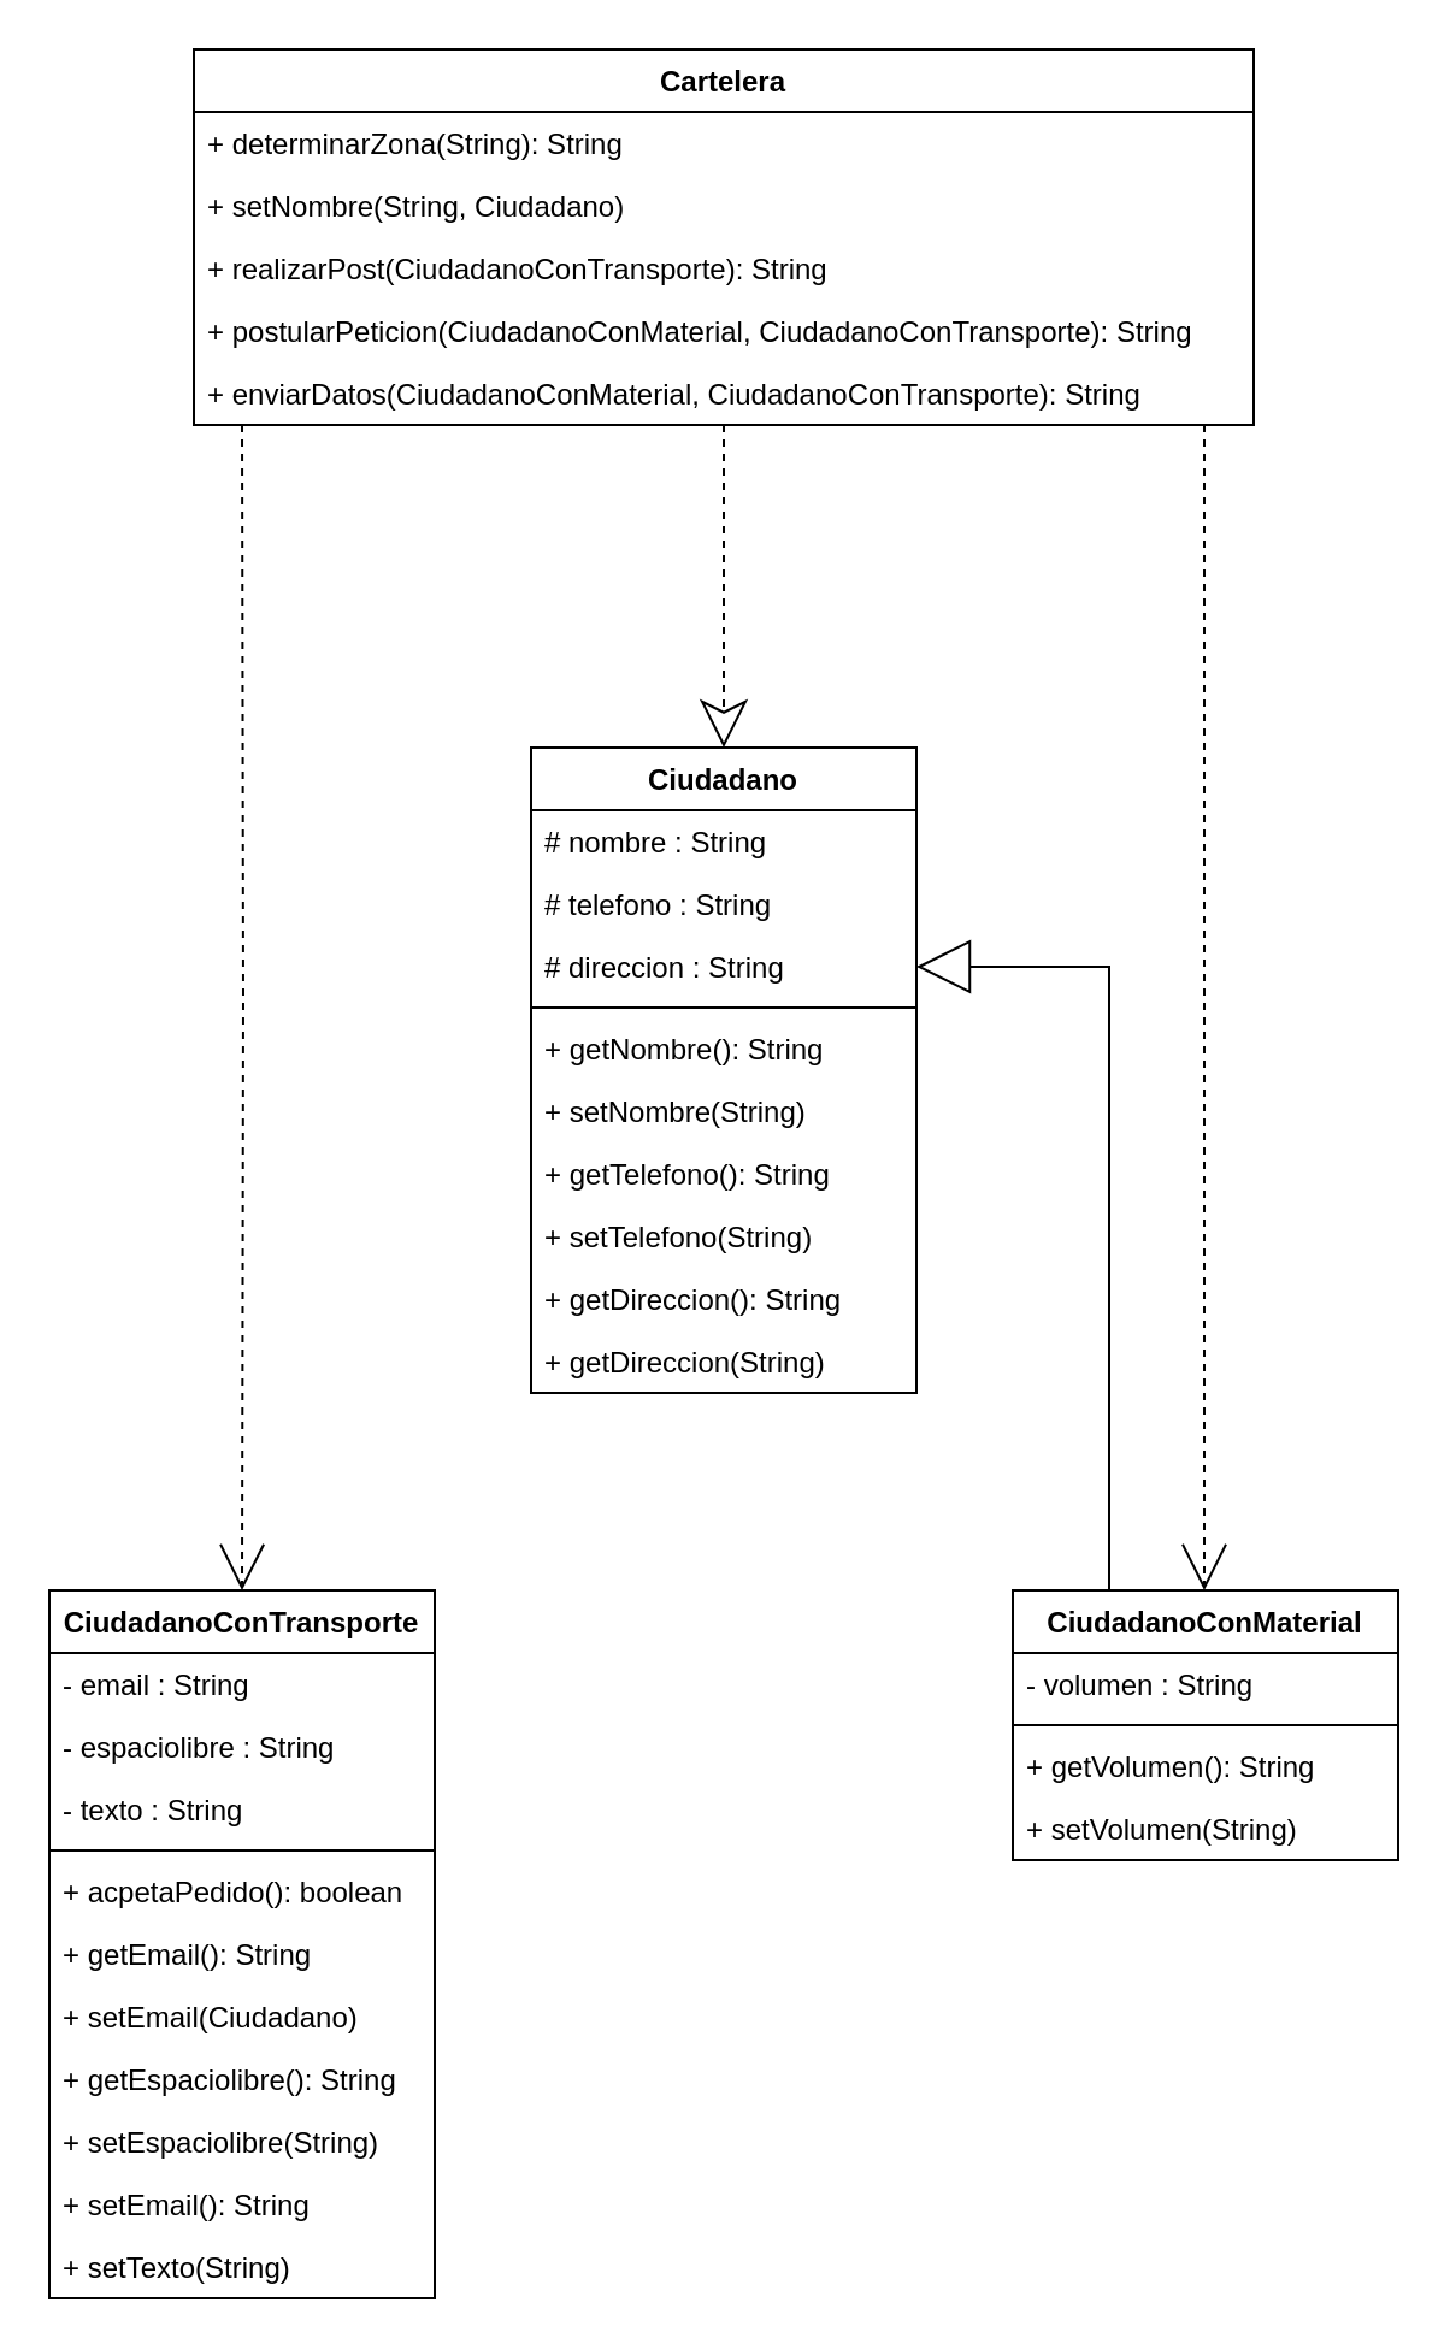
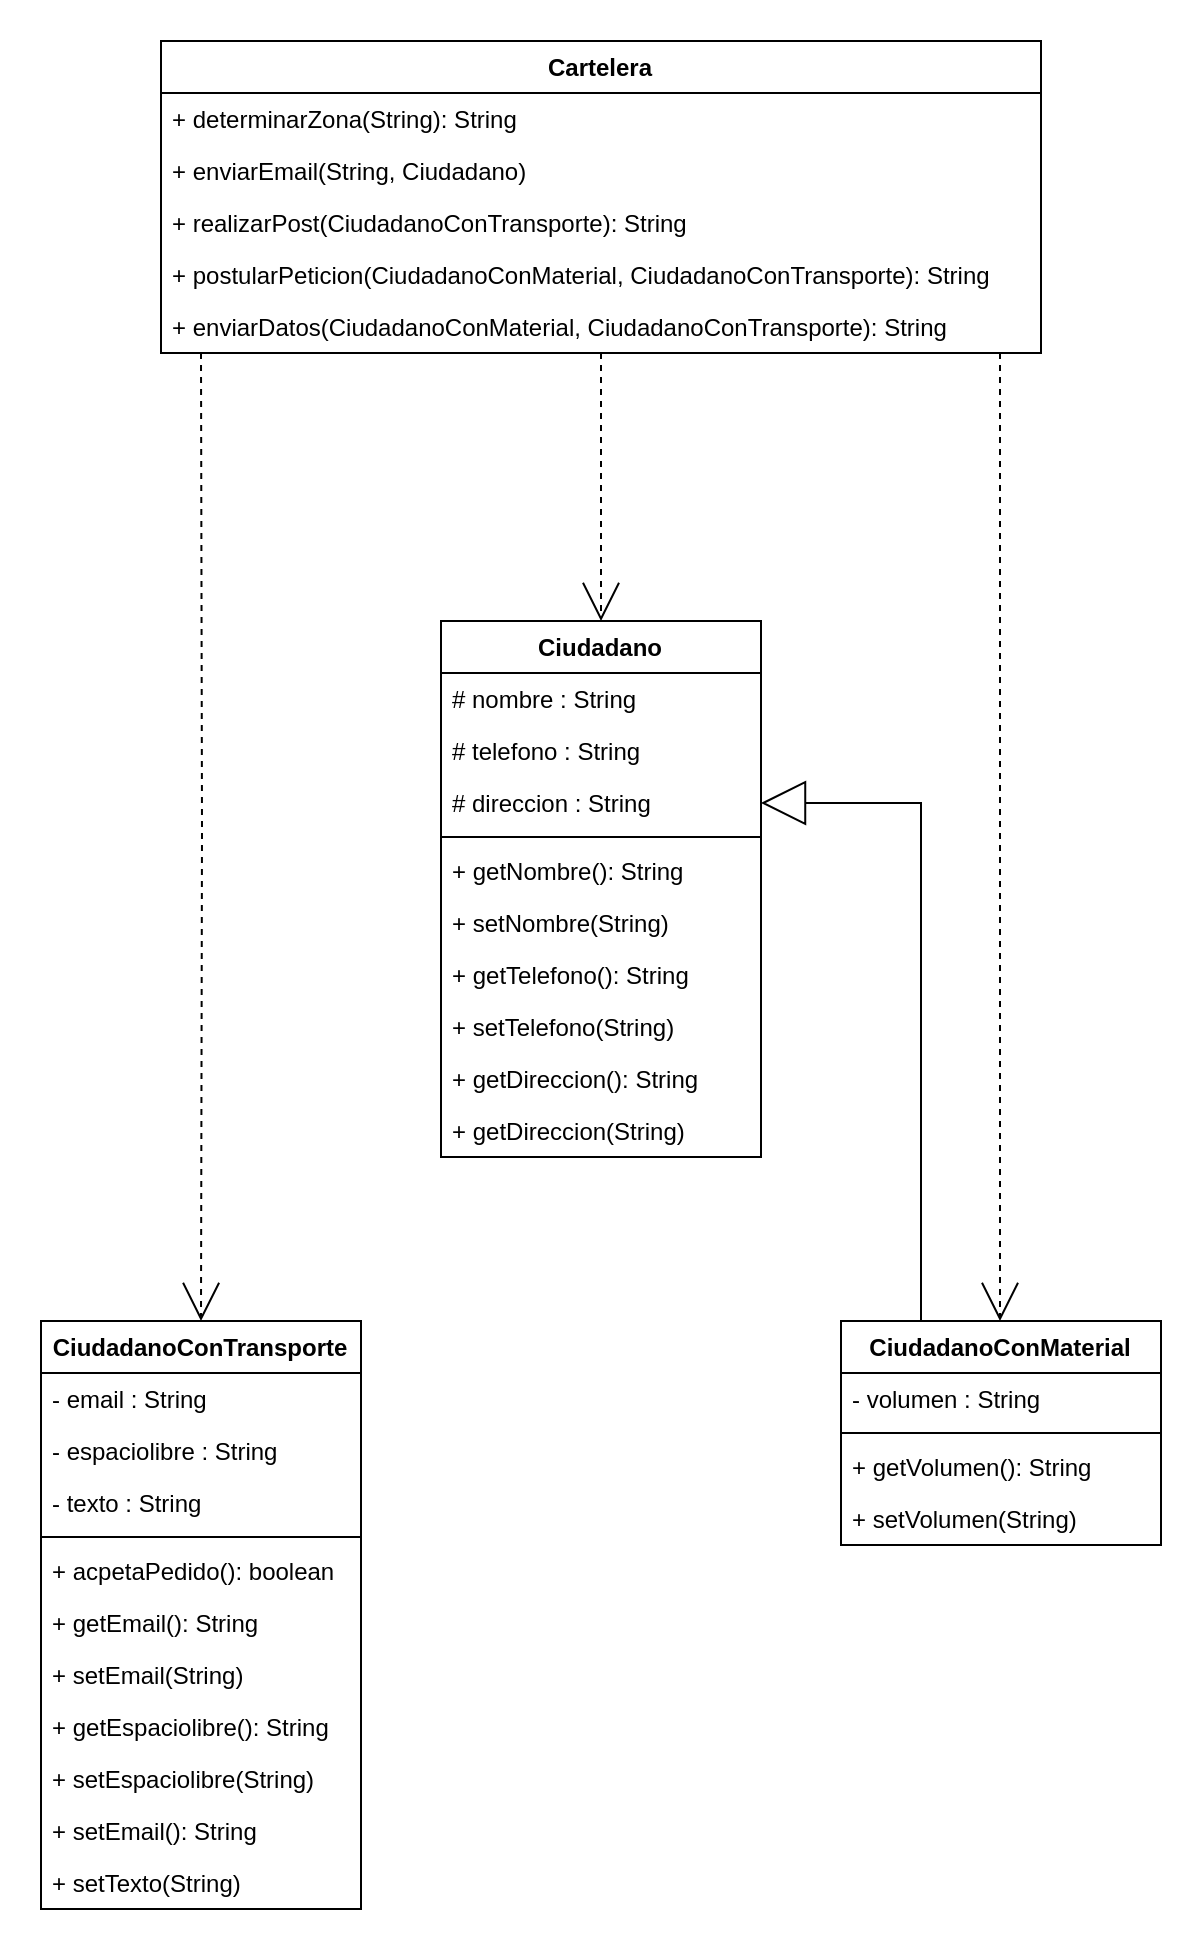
  <mxCell id="0" />
  <mxCell id="1" parent="0" />
  <mxCell id="2" value="CiudadanoConTransporte" style="swimlane;fontStyle=1;align=center;verticalAlign=top;childLayout=stackLayout;horizontal=1;startSize=26;horizontalStack=0;resizeParent=1;resizeParentMax=0;resizeLast=0;collapsible=1;marginBottom=0;" parent="1" vertex="1"><mxGeometry x="20" y="660" width="160" height="294" as="geometry" /></mxCell>
  <mxCell id="3" value="- email : String" style="text;strokeColor=none;fillColor=none;align=left;verticalAlign=top;spacingLeft=4;spacingRight=4;overflow=hidden;rotatable=0;points=[[0,0.5],[1,0.5]];portConstraint=eastwest;" parent="2" vertex="1"><mxGeometry y="26" width="160" height="26" as="geometry" /></mxCell>
  <mxCell id="4" value="- espaciolibre : String" style="text;strokeColor=none;fillColor=none;align=left;verticalAlign=top;spacingLeft=4;spacingRight=4;overflow=hidden;rotatable=0;points=[[0,0.5],[1,0.5]];portConstraint=eastwest;" parent="2" vertex="1"><mxGeometry y="52" width="160" height="26" as="geometry" /></mxCell>
  <mxCell id="5" value="- texto : String" style="text;strokeColor=none;fillColor=none;align=left;verticalAlign=top;spacingLeft=4;spacingRight=4;overflow=hidden;rotatable=0;points=[[0,0.5],[1,0.5]];portConstraint=eastwest;" parent="2" vertex="1"><mxGeometry y="78" width="160" height="26" as="geometry" /></mxCell>
  <mxCell id="6" value="" style="line;strokeWidth=1;fillColor=none;align=left;verticalAlign=middle;spacingTop=-1;spacingLeft=3;spacingRight=3;rotatable=0;labelPosition=right;points=[];portConstraint=eastwest;" parent="2" vertex="1"><mxGeometry y="104" width="160" height="8" as="geometry" /></mxCell>
  <mxCell id="7" value="+ acpetaPedido(): boolean" style="text;strokeColor=none;fillColor=none;align=left;verticalAlign=top;spacingLeft=4;spacingRight=4;overflow=hidden;rotatable=0;points=[[0,0.5],[1,0.5]];portConstraint=eastwest;" parent="2" vertex="1"><mxGeometry y="112" width="160" height="26" as="geometry" /></mxCell>
  <mxCell id="8" value="+ getEmail(): String" style="text;strokeColor=none;fillColor=none;align=left;verticalAlign=top;spacingLeft=4;spacingRight=4;overflow=hidden;rotatable=0;points=[[0,0.5],[1,0.5]];portConstraint=eastwest;" parent="2" vertex="1"><mxGeometry y="138" width="160" height="26" as="geometry" /></mxCell>
- <mxCell id="9" value="+ setEmail(Ciudadano)" style="text;strokeColor=none;fillColor=none;align=left;verticalAlign=top;spacingLeft=4;spacingRight=4;overflow=hidden;rotatable=0;points=[[0,0.5],[1,0.5]];portConstraint=eastwest;" parent="2" vertex="1"><mxGeometry y="164" width="160" height="26" as="geometry" /></mxCell>
+ <mxCell id="9" value="+ setEmail(String)" style="text;strokeColor=none;fillColor=none;align=left;verticalAlign=top;spacingLeft=4;spacingRight=4;overflow=hidden;rotatable=0;points=[[0,0.5],[1,0.5]];portConstraint=eastwest;" parent="2" vertex="1"><mxGeometry y="164" width="160" height="26" as="geometry" /></mxCell>
  <mxCell id="10" value="+ getEspaciolibre(): String" style="text;strokeColor=none;fillColor=none;align=left;verticalAlign=top;spacingLeft=4;spacingRight=4;overflow=hidden;rotatable=0;points=[[0,0.5],[1,0.5]];portConstraint=eastwest;" parent="2" vertex="1"><mxGeometry y="190" width="160" height="26" as="geometry" /></mxCell>
  <mxCell id="11" value="+ setEspaciolibre(String)" style="text;strokeColor=none;fillColor=none;align=left;verticalAlign=top;spacingLeft=4;spacingRight=4;overflow=hidden;rotatable=0;points=[[0,0.5],[1,0.5]];portConstraint=eastwest;" parent="2" vertex="1"><mxGeometry y="216" width="160" height="26" as="geometry" /></mxCell>
  <mxCell id="12" value="+ setEmail(): String" style="text;strokeColor=none;fillColor=none;align=left;verticalAlign=top;spacingLeft=4;spacingRight=4;overflow=hidden;rotatable=0;points=[[0,0.5],[1,0.5]];portConstraint=eastwest;" parent="2" vertex="1"><mxGeometry y="242" width="160" height="26" as="geometry" /></mxCell>
  <mxCell id="13" value="+ setTexto(String)" style="text;strokeColor=none;fillColor=none;align=left;verticalAlign=top;spacingLeft=4;spacingRight=4;overflow=hidden;rotatable=0;points=[[0,0.5],[1,0.5]];portConstraint=eastwest;" parent="2" vertex="1"><mxGeometry y="268" width="160" height="26" as="geometry" /></mxCell>
  <mxCell id="14" value="CiudadanoConMaterial" style="swimlane;fontStyle=1;align=center;verticalAlign=top;childLayout=stackLayout;horizontal=1;startSize=26;horizontalStack=0;resizeParent=1;resizeParentMax=0;resizeLast=0;collapsible=1;marginBottom=0;" parent="1" vertex="1"><mxGeometry x="420" y="660" width="160" height="112" as="geometry" /></mxCell>
  <mxCell id="15" value="- volumen : String" style="text;strokeColor=none;fillColor=none;align=left;verticalAlign=top;spacingLeft=4;spacingRight=4;overflow=hidden;rotatable=0;points=[[0,0.5],[1,0.5]];portConstraint=eastwest;" parent="14" vertex="1"><mxGeometry y="26" width="160" height="26" as="geometry" /></mxCell>
  <mxCell id="16" value="" style="line;strokeWidth=1;fillColor=none;align=left;verticalAlign=middle;spacingTop=-1;spacingLeft=3;spacingRight=3;rotatable=0;labelPosition=right;points=[];portConstraint=eastwest;" parent="14" vertex="1"><mxGeometry y="52" width="160" height="8" as="geometry" /></mxCell>
  <mxCell id="17" value="+ getVolumen(): String" style="text;strokeColor=none;fillColor=none;align=left;verticalAlign=top;spacingLeft=4;spacingRight=4;overflow=hidden;rotatable=0;points=[[0,0.5],[1,0.5]];portConstraint=eastwest;" parent="14" vertex="1"><mxGeometry y="60" width="160" height="26" as="geometry" /></mxCell>
  <mxCell id="18" value="+ setVolumen(String)" style="text;strokeColor=none;fillColor=none;align=left;verticalAlign=top;spacingLeft=4;spacingRight=4;overflow=hidden;rotatable=0;points=[[0,0.5],[1,0.5]];portConstraint=eastwest;" parent="14" vertex="1"><mxGeometry y="86" width="160" height="26" as="geometry" /></mxCell>
  <mxCell id="19" value="Ciudadano" style="swimlane;fontStyle=1;align=center;verticalAlign=top;childLayout=stackLayout;horizontal=1;startSize=26;horizontalStack=0;resizeParent=1;resizeParentMax=0;resizeLast=0;collapsible=1;marginBottom=0;" parent="1" vertex="1"><mxGeometry x="220" y="310" width="160" height="268" as="geometry" /></mxCell>
  <mxCell id="20" value="# nombre : String" style="text;strokeColor=none;fillColor=none;align=left;verticalAlign=top;spacingLeft=4;spacingRight=4;overflow=hidden;rotatable=0;points=[[0,0.5],[1,0.5]];portConstraint=eastwest;" parent="19" vertex="1"><mxGeometry y="26" width="160" height="26" as="geometry" /></mxCell>
  <mxCell id="21" value="# telefono : String" style="text;strokeColor=none;fillColor=none;align=left;verticalAlign=top;spacingLeft=4;spacingRight=4;overflow=hidden;rotatable=0;points=[[0,0.5],[1,0.5]];portConstraint=eastwest;" parent="19" vertex="1"><mxGeometry y="52" width="160" height="26" as="geometry" /></mxCell>
  <mxCell id="22" value="# direccion : String" style="text;strokeColor=none;fillColor=none;align=left;verticalAlign=top;spacingLeft=4;spacingRight=4;overflow=hidden;rotatable=0;points=[[0,0.5],[1,0.5]];portConstraint=eastwest;" parent="19" vertex="1"><mxGeometry y="78" width="160" height="26" as="geometry" /></mxCell>
  <mxCell id="23" value="" style="line;strokeWidth=1;fillColor=none;align=left;verticalAlign=middle;spacingTop=-1;spacingLeft=3;spacingRight=3;rotatable=0;labelPosition=right;points=[];portConstraint=eastwest;" parent="19" vertex="1"><mxGeometry y="104" width="160" height="8" as="geometry" /></mxCell>
  <mxCell id="24" value="+ getNombre(): String" style="text;strokeColor=none;fillColor=none;align=left;verticalAlign=top;spacingLeft=4;spacingRight=4;overflow=hidden;rotatable=0;points=[[0,0.5],[1,0.5]];portConstraint=eastwest;" parent="19" vertex="1"><mxGeometry y="112" width="160" height="26" as="geometry" /></mxCell>
  <mxCell id="25" value="+ setNombre(String)" style="text;strokeColor=none;fillColor=none;align=left;verticalAlign=top;spacingLeft=4;spacingRight=4;overflow=hidden;rotatable=0;points=[[0,0.5],[1,0.5]];portConstraint=eastwest;" parent="19" vertex="1"><mxGeometry y="138" width="160" height="26" as="geometry" /></mxCell>
  <mxCell id="26" value="+ getTelefono(): String" style="text;strokeColor=none;fillColor=none;align=left;verticalAlign=top;spacingLeft=4;spacingRight=4;overflow=hidden;rotatable=0;points=[[0,0.5],[1,0.5]];portConstraint=eastwest;" parent="19" vertex="1"><mxGeometry y="164" width="160" height="26" as="geometry" /></mxCell>
  <mxCell id="27" value="+ setTelefono(String)" style="text;strokeColor=none;fillColor=none;align=left;verticalAlign=top;spacingLeft=4;spacingRight=4;overflow=hidden;rotatable=0;points=[[0,0.5],[1,0.5]];portConstraint=eastwest;" parent="19" vertex="1"><mxGeometry y="190" width="160" height="26" as="geometry" /></mxCell>
  <mxCell id="28" value="+ getDireccion(): String" style="text;strokeColor=none;fillColor=none;align=left;verticalAlign=top;spacingLeft=4;spacingRight=4;overflow=hidden;rotatable=0;points=[[0,0.5],[1,0.5]];portConstraint=eastwest;" parent="19" vertex="1"><mxGeometry y="216" width="160" height="26" as="geometry" /></mxCell>
  <mxCell id="29" value="+ getDireccion(String)" style="text;strokeColor=none;fillColor=none;align=left;verticalAlign=top;spacingLeft=4;spacingRight=4;overflow=hidden;rotatable=0;points=[[0,0.5],[1,0.5]];portConstraint=eastwest;" parent="19" vertex="1"><mxGeometry y="242" width="160" height="26" as="geometry" /></mxCell>
  <mxCell id="30" style="edgeStyle=orthogonalEdgeStyle;rounded=0;orthogonalLoop=1;jettySize=auto;html=1;entryX=1;entryY=0.5;entryDx=0;entryDy=0;endArrow=block;endFill=0;strokeWidth=1;endSize=20;exitX=0.5;exitY=0;exitDx=0;exitDy=0;" parent="1" source="14" target="22" edge="1"><mxGeometry relative="1" as="geometry"><mxPoint x="140" y="360" as="sourcePoint" /><mxPoint x="230" y="4.112" as="targetPoint" /><Array as="points"><mxPoint x="460" y="660" /><mxPoint x="460" y="401" /></Array></mxGeometry></mxCell>
- <mxCell id="31" style="edgeStyle=orthogonalEdgeStyle;rounded=0;orthogonalLoop=1;jettySize=auto;html=1;entryX=0.5;entryY=0;entryDx=0;entryDy=0;endArrow=classic;endFill=0;endSize=17;strokeWidth=1;dashed=1;" parent="1" source="32" target="19" edge="1"><mxGeometry relative="1" as="geometry" /></mxCell>
+ <mxCell id="31" style="edgeStyle=orthogonalEdgeStyle;rounded=0;orthogonalLoop=1;jettySize=auto;html=1;entryX=0.5;entryY=0;entryDx=0;entryDy=0;endArrow=open;endFill=0;endSize=17;strokeWidth=1;dashed=1;" parent="1" source="32" target="19" edge="1"><mxGeometry relative="1" as="geometry" /></mxCell>
  <mxCell id="32" value="Cartelera" style="swimlane;fontStyle=1;childLayout=stackLayout;horizontal=1;startSize=26;fillColor=none;horizontalStack=0;resizeParent=1;resizeParentMax=0;resizeLast=0;collapsible=1;marginBottom=0;" parent="1" vertex="1"><mxGeometry x="80" y="20" width="440" height="156" as="geometry" /></mxCell>
  <mxCell id="33" value="+ determinarZona(String): String" style="text;strokeColor=none;fillColor=none;align=left;verticalAlign=top;spacingLeft=4;spacingRight=4;overflow=hidden;rotatable=0;points=[[0,0.5],[1,0.5]];portConstraint=eastwest;" parent="32" vertex="1"><mxGeometry y="26" width="440" height="26" as="geometry" /></mxCell>
- <mxCell id="34" value="+ setNombre(String, Ciudadano)" style="text;strokeColor=none;fillColor=none;align=left;verticalAlign=top;spacingLeft=4;spacingRight=4;overflow=hidden;rotatable=0;points=[[0,0.5],[1,0.5]];portConstraint=eastwest;" parent="32" vertex="1"><mxGeometry y="52" width="440" height="26" as="geometry" /></mxCell>
+ <mxCell id="34" value="+ enviarEmail(String, Ciudadano)" style="text;strokeColor=none;fillColor=none;align=left;verticalAlign=top;spacingLeft=4;spacingRight=4;overflow=hidden;rotatable=0;points=[[0,0.5],[1,0.5]];portConstraint=eastwest;" parent="32" vertex="1"><mxGeometry y="52" width="440" height="26" as="geometry" /></mxCell>
  <mxCell id="35" value="+ realizarPost(CiudadanoConTransporte): String" style="text;strokeColor=none;fillColor=none;align=left;verticalAlign=top;spacingLeft=4;spacingRight=4;overflow=hidden;rotatable=0;points=[[0,0.5],[1,0.5]];portConstraint=eastwest;" parent="32" vertex="1"><mxGeometry y="78" width="440" height="26" as="geometry" /></mxCell>
  <mxCell id="36" value="+ postularPeticion(CiudadanoConMaterial, CiudadanoConTransporte): String" style="text;strokeColor=none;fillColor=none;align=left;verticalAlign=top;spacingLeft=4;spacingRight=4;overflow=hidden;rotatable=0;points=[[0,0.5],[1,0.5]];portConstraint=eastwest;" parent="32" vertex="1"><mxGeometry y="104" width="440" height="26" as="geometry" /></mxCell>
  <mxCell id="37" value="+ enviarDatos(CiudadanoConMaterial, CiudadanoConTransporte): String" style="text;strokeColor=none;fillColor=none;align=left;verticalAlign=top;spacingLeft=4;spacingRight=4;overflow=hidden;rotatable=0;points=[[0,0.5],[1,0.5]];portConstraint=eastwest;" parent="32" vertex="1"><mxGeometry y="130" width="440" height="26" as="geometry" /></mxCell>
  <mxCell id="38" style="edgeStyle=orthogonalEdgeStyle;rounded=0;orthogonalLoop=1;jettySize=auto;html=1;entryX=0.5;entryY=0;entryDx=0;entryDy=0;endArrow=open;endFill=0;endSize=17;strokeWidth=1;dashed=1;" parent="1" target="2" edge="1"><mxGeometry relative="1" as="geometry"><mxPoint x="100" y="176" as="sourcePoint" /><mxPoint x="99.5" y="310" as="targetPoint" /></mxGeometry></mxCell>
  <mxCell id="39" style="edgeStyle=orthogonalEdgeStyle;rounded=0;orthogonalLoop=1;jettySize=auto;html=1;entryX=0.5;entryY=0;entryDx=0;entryDy=0;endArrow=open;endFill=0;endSize=17;strokeWidth=1;dashed=1;" parent="1" edge="1"><mxGeometry relative="1" as="geometry"><mxPoint x="499.5" y="176" as="sourcePoint" /><mxPoint x="499.5" y="660" as="targetPoint" /></mxGeometry></mxCell>
